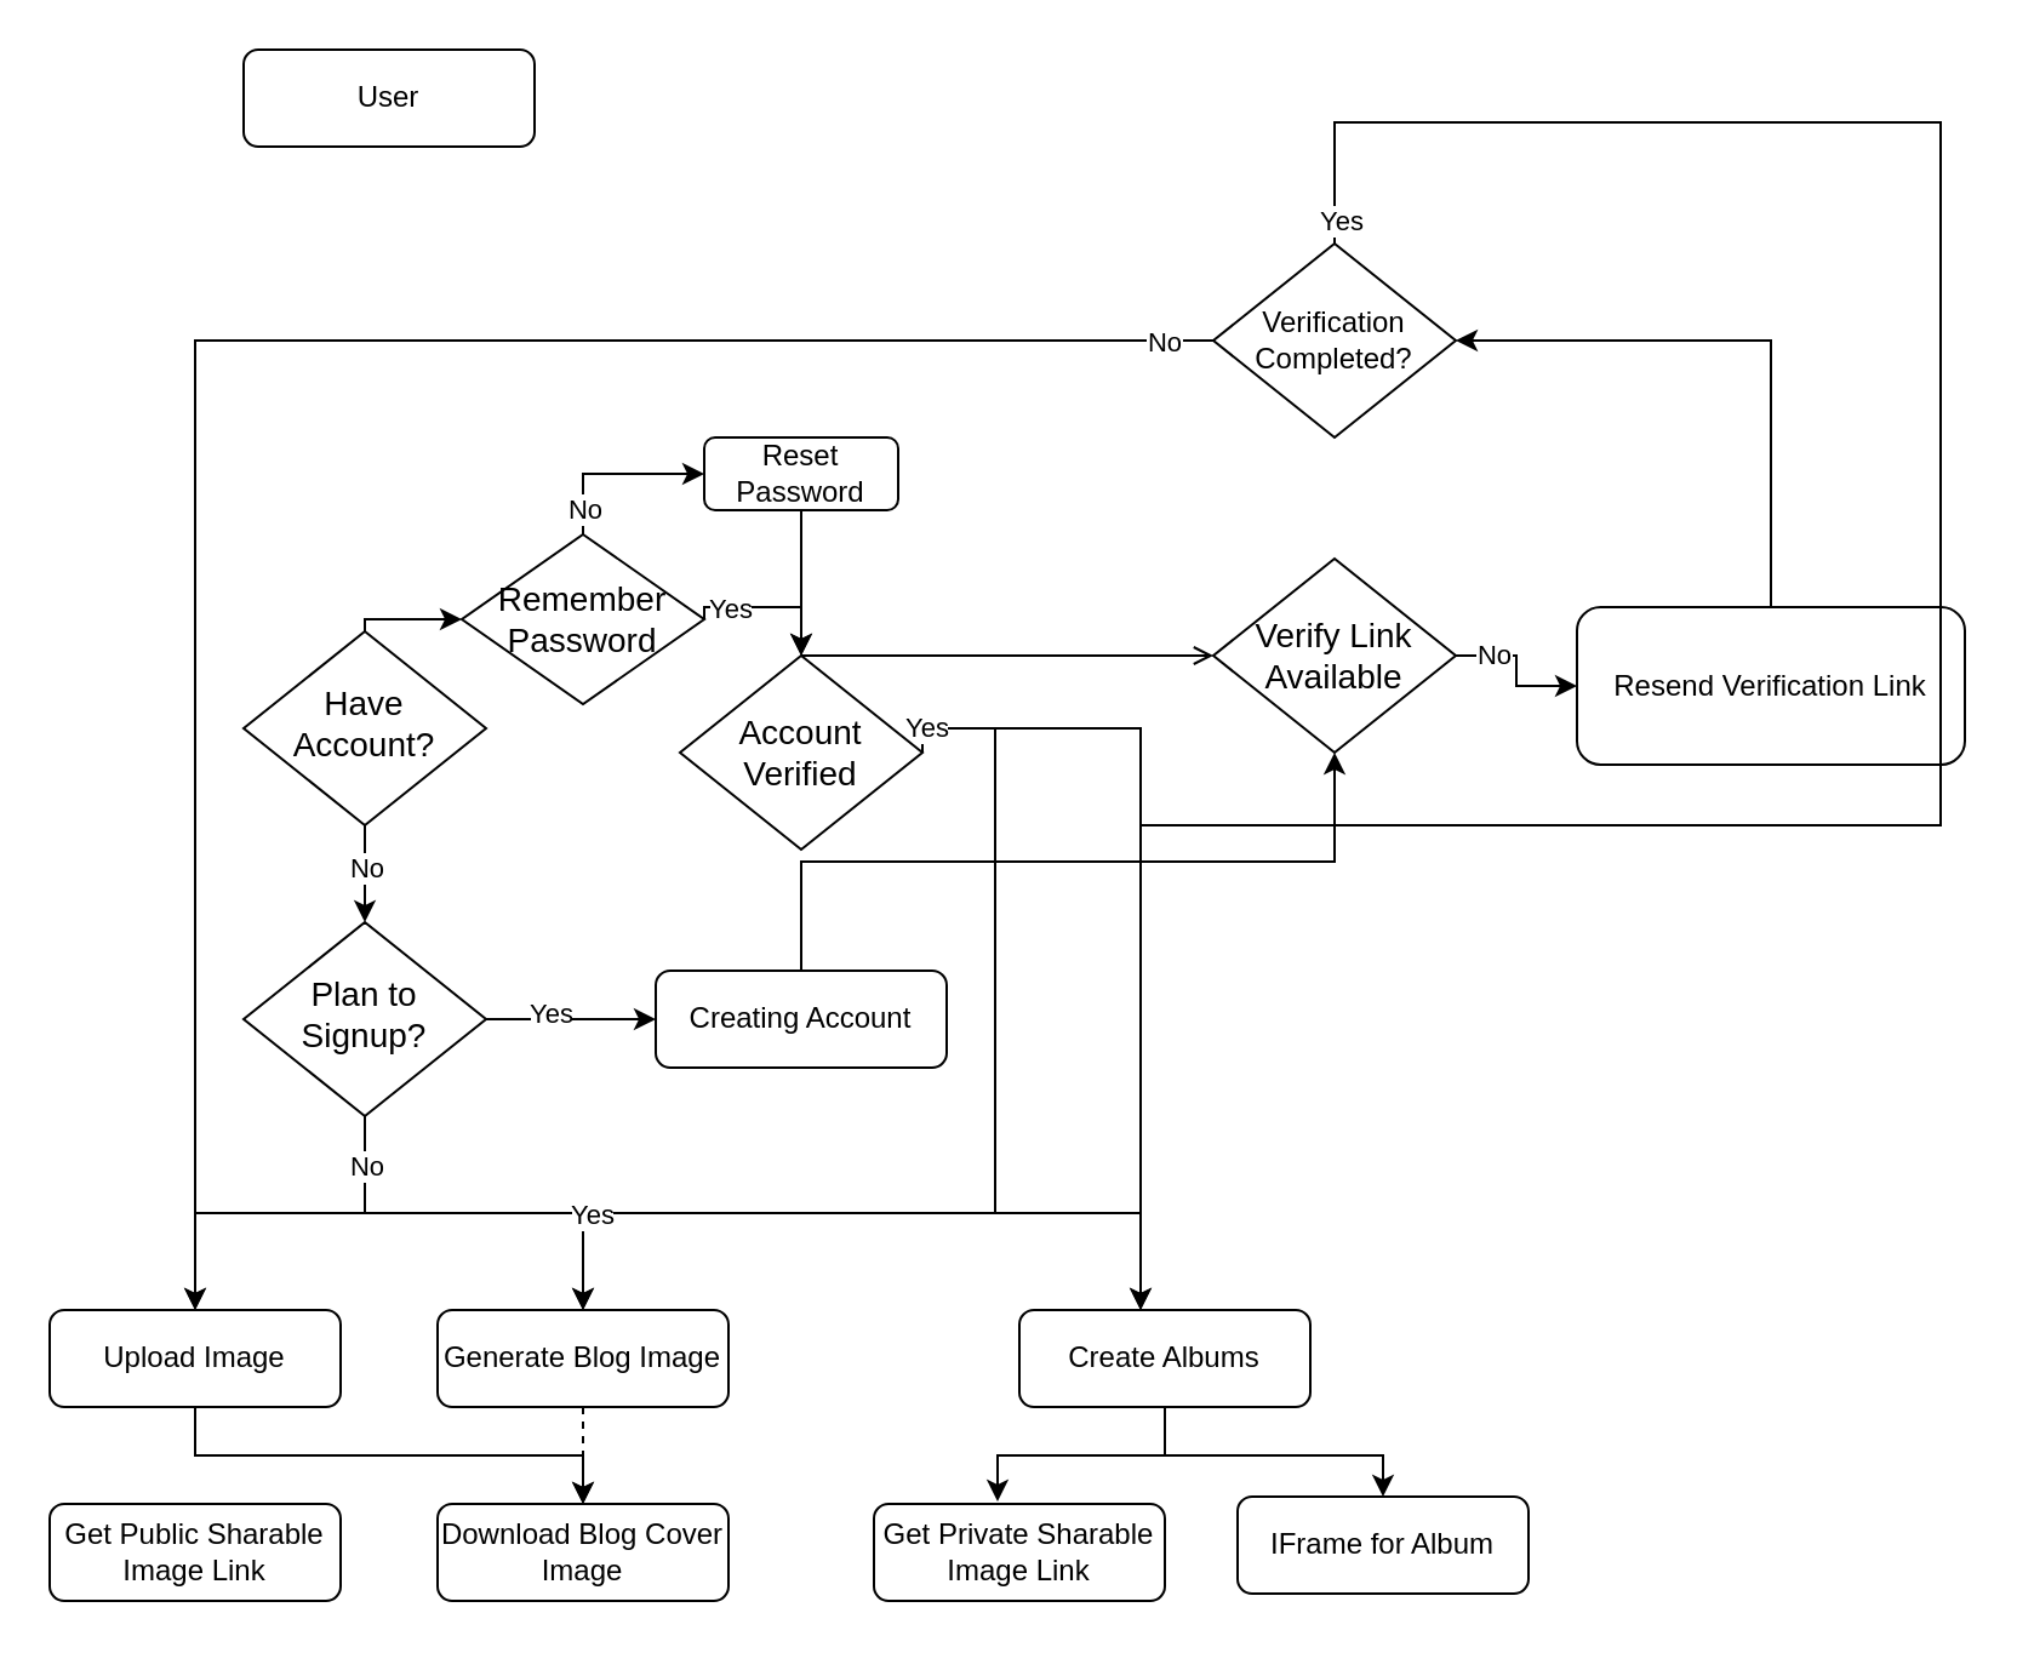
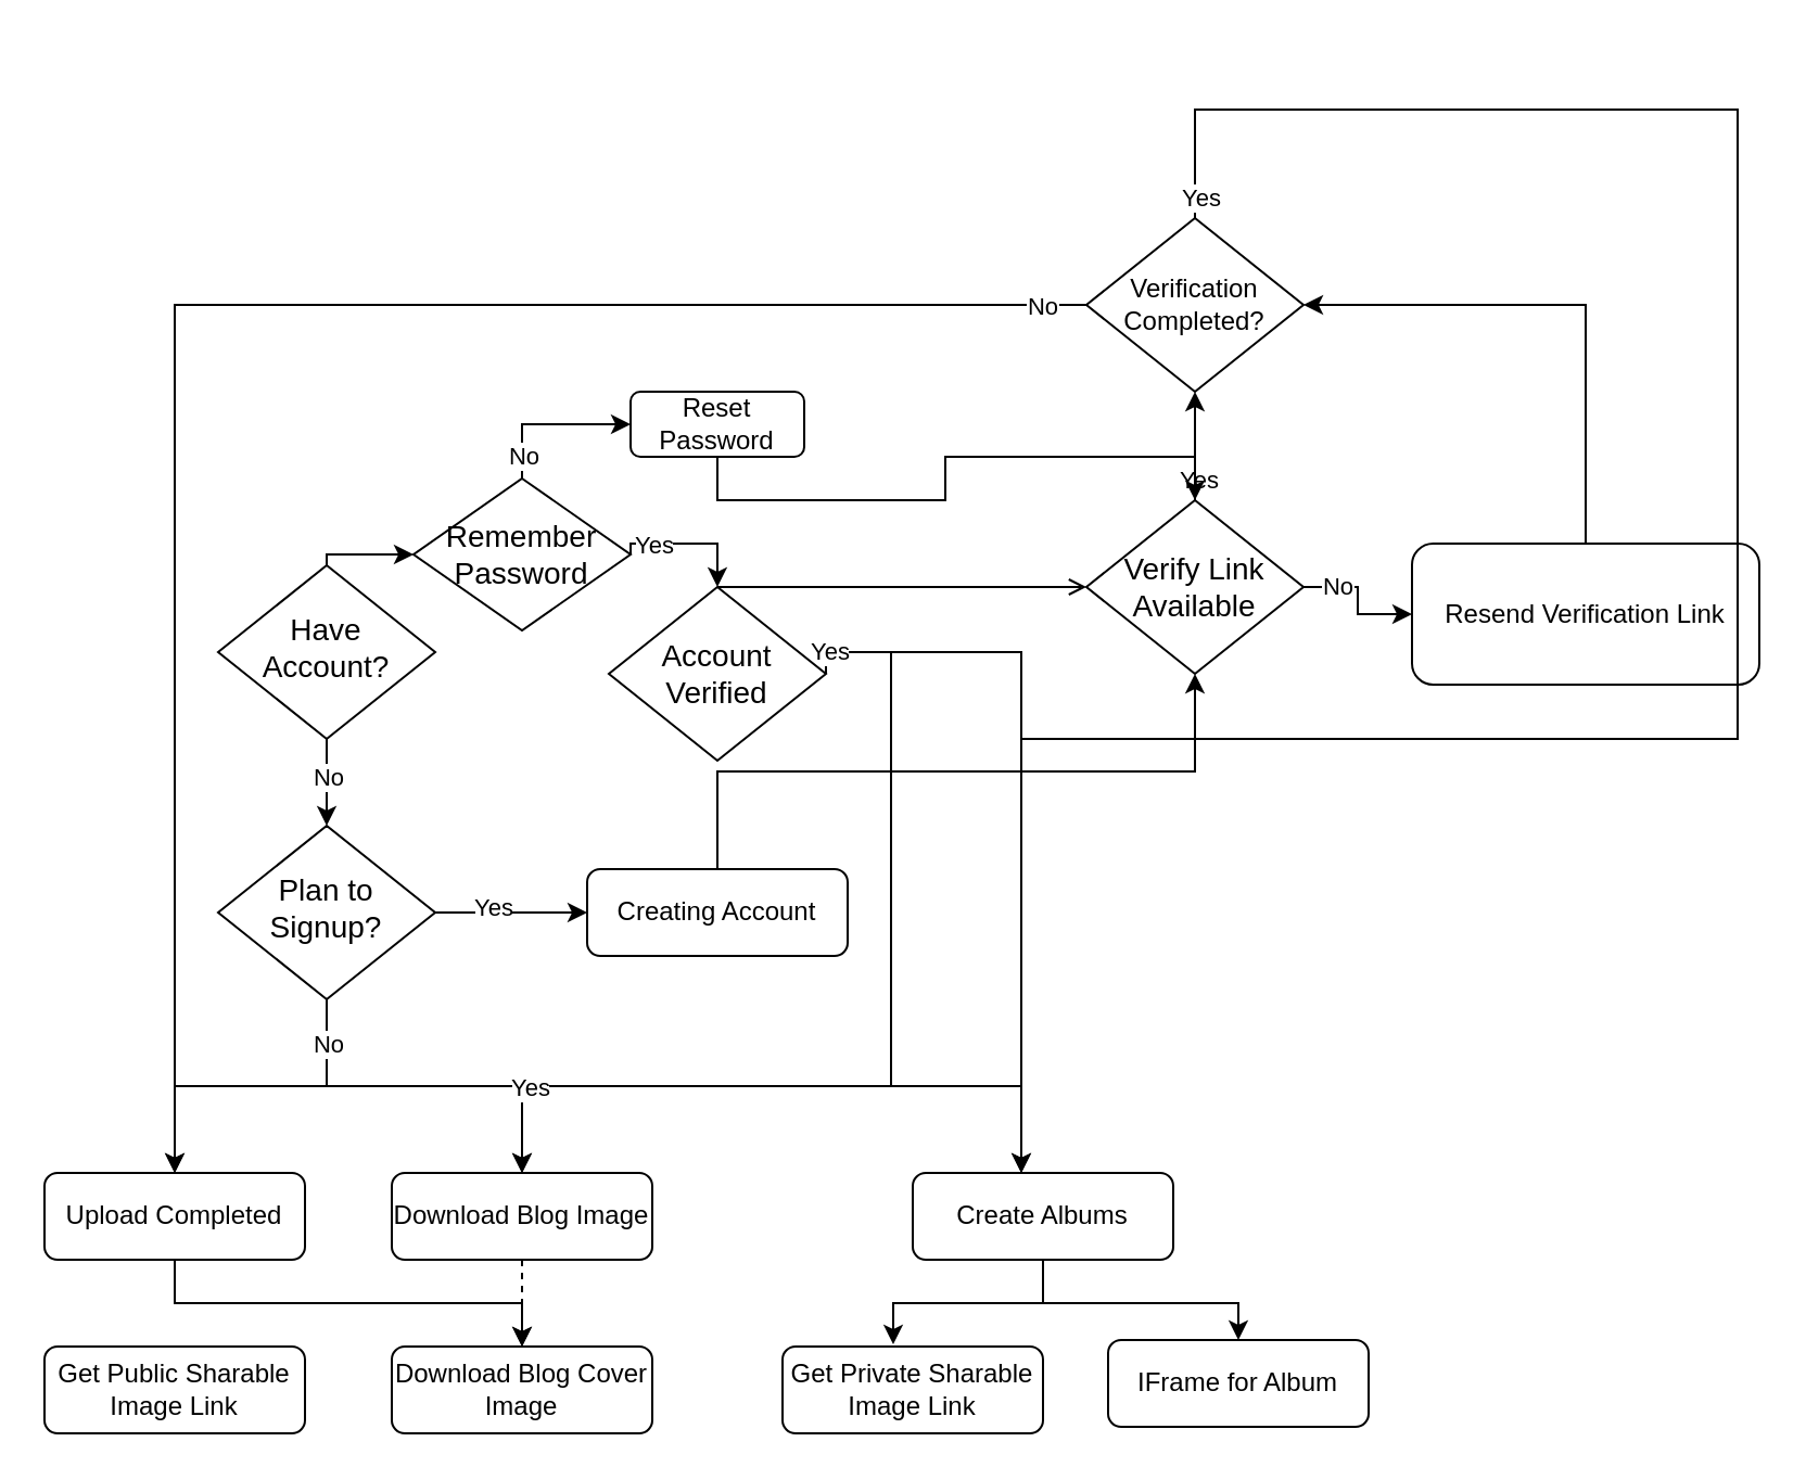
  <mxCell id="0" />
  <mxCell id="1" parent="0" />
- <mxCell id="2" value="User" style="rounded=1;whiteSpace=wrap;html=1;fontSize=12;glass=0;strokeWidth=1;shadow=0;" parent="1" vertex="1"><mxGeometry x="100" y="20" width="120" height="40" as="geometry" /></mxCell>
  <mxCell id="3" style="edgeStyle=orthogonalEdgeStyle;rounded=0;orthogonalLoop=1;jettySize=auto;html=1;exitX=0.5;exitY=1;exitDx=0;exitDy=0;entryX=0.5;entryY=0;entryDx=0;entryDy=0;" edge="1" parent="1" source="6" target="14"><mxGeometry relative="1" as="geometry" /></mxCell>
  <mxCell id="4" value="No" style="edgeLabel;html=1;align=center;verticalAlign=middle;resizable=0;points=[];" vertex="1" connectable="0" parent="3"><mxGeometry x="-0.15" relative="1" as="geometry"><mxPoint as="offset" /></mxGeometry></mxCell>
  <mxCell id="5" style="edgeStyle=orthogonalEdgeStyle;rounded=0;orthogonalLoop=1;jettySize=auto;html=1;exitX=0.5;exitY=0;exitDx=0;exitDy=0;entryX=0;entryY=0.5;entryDx=0;entryDy=0;" edge="1" parent="1" source="6" target="48"><mxGeometry relative="1" as="geometry"><Array as="points"><mxPoint x="150" y="255" /></Array></mxGeometry></mxCell>
  <mxCell id="6" value="&lt;font style=&quot;font-size: 14px&quot;&gt;Have Account?&lt;/font&gt;" style="rhombus;whiteSpace=wrap;html=1;shadow=0;fontFamily=Helvetica;fontSize=12;align=center;strokeWidth=1;spacing=6;spacingTop=-4;" parent="1" vertex="1"><mxGeometry x="100" y="260" width="100" height="80" as="geometry" /></mxCell>
  <mxCell id="7" style="edgeStyle=orthogonalEdgeStyle;rounded=0;orthogonalLoop=1;jettySize=auto;html=1;entryX=0.5;entryY=0;entryDx=0;entryDy=0;" edge="1" parent="1" source="43" target="16"><mxGeometry relative="1" as="geometry"><mxPoint x="80" y="500" as="targetPoint" /><mxPoint x="480" y="150" as="sourcePoint" /><Array as="points"><mxPoint x="80" y="140" /></Array></mxGeometry></mxCell>
  <mxCell id="8" value="No" style="edgeLabel;html=1;align=center;verticalAlign=middle;resizable=0;points=[];" vertex="1" connectable="0" parent="7"><mxGeometry x="-0.949" relative="1" as="geometry"><mxPoint as="offset" /></mxGeometry></mxCell>
  <mxCell id="9" style="edgeStyle=orthogonalEdgeStyle;rounded=0;orthogonalLoop=1;jettySize=auto;html=1;exitX=0.5;exitY=1;exitDx=0;exitDy=0;" edge="1" parent="1" source="14" target="20"><mxGeometry relative="1" as="geometry"><Array as="points"><mxPoint x="150" y="500" /><mxPoint x="240" y="500" /></Array></mxGeometry></mxCell>
  <mxCell id="10" style="edgeStyle=orthogonalEdgeStyle;rounded=0;orthogonalLoop=1;jettySize=auto;html=1;exitX=0.5;exitY=1;exitDx=0;exitDy=0;entryX=0.5;entryY=0;entryDx=0;entryDy=0;" edge="1" parent="1" source="14" target="16"><mxGeometry relative="1" as="geometry" /></mxCell>
  <mxCell id="11" value="No" style="edgeLabel;html=1;align=center;verticalAlign=middle;resizable=0;points=[];" vertex="1" connectable="0" parent="10"><mxGeometry x="-0.812" relative="1" as="geometry"><mxPoint y="6" as="offset" /></mxGeometry></mxCell>
  <mxCell id="12" style="edgeStyle=orthogonalEdgeStyle;rounded=0;orthogonalLoop=1;jettySize=auto;html=1;exitX=1;exitY=0.5;exitDx=0;exitDy=0;" edge="1" parent="1" source="14" target="18"><mxGeometry relative="1" as="geometry" /></mxCell>
  <mxCell id="13" value="Yes" style="edgeLabel;html=1;align=center;verticalAlign=middle;resizable=0;points=[];" vertex="1" connectable="0" parent="12"><mxGeometry x="-0.267" y="3" relative="1" as="geometry"><mxPoint as="offset" /></mxGeometry></mxCell>
  <mxCell id="14" value="&lt;span style=&quot;font-size: 14px&quot;&gt;Plan to Signup?&lt;/span&gt;" style="rhombus;whiteSpace=wrap;html=1;shadow=0;fontFamily=Helvetica;fontSize=12;align=center;strokeWidth=1;spacing=6;spacingTop=-4;" parent="1" vertex="1"><mxGeometry x="100" y="380" width="100" height="80" as="geometry" /></mxCell>
  <mxCell id="15" style="edgeStyle=orthogonalEdgeStyle;rounded=0;orthogonalLoop=1;jettySize=auto;html=1;exitX=0.5;exitY=1;exitDx=0;exitDy=0;" edge="1" parent="1" source="16" target="22"><mxGeometry relative="1" as="geometry" /></mxCell>
- <mxCell id="16" value="Upload Image" style="rounded=1;whiteSpace=wrap;html=1;fontSize=12;glass=0;strokeWidth=1;shadow=0;" parent="1" vertex="1"><mxGeometry x="20" y="540" width="120" height="40" as="geometry" /></mxCell>
+ <mxCell id="16" value="Upload Completed" style="rounded=1;whiteSpace=wrap;html=1;fontSize=12;glass=0;strokeWidth=1;shadow=0;" parent="1" vertex="1"><mxGeometry x="20" y="540" width="120" height="40" as="geometry" /></mxCell>
  <mxCell id="17" style="edgeStyle=orthogonalEdgeStyle;rounded=0;orthogonalLoop=1;jettySize=auto;html=1;exitX=0.5;exitY=0;exitDx=0;exitDy=0;" edge="1" parent="1" source="18" target="38"><mxGeometry relative="1" as="geometry" /></mxCell>
  <mxCell id="18" value="Creating Account" style="rounded=1;whiteSpace=wrap;html=1;fontSize=12;glass=0;strokeWidth=1;shadow=0;" parent="1" vertex="1"><mxGeometry x="270" y="400" width="120" height="40" as="geometry" /></mxCell>
  <mxCell id="19" style="edgeStyle=orthogonalEdgeStyle;rounded=0;orthogonalLoop=1;jettySize=auto;html=1;exitX=0.5;exitY=1;exitDx=0;exitDy=0;entryX=0.5;entryY=0;entryDx=0;entryDy=0;dashed=1;" edge="1" parent="1" source="20" target="22"><mxGeometry relative="1" as="geometry" /></mxCell>
- <mxCell id="20" value="Generate Blog Image" style="rounded=1;whiteSpace=wrap;html=1;fontSize=12;glass=0;strokeWidth=1;shadow=0;" vertex="1" parent="1"><mxGeometry x="180" y="540" width="120" height="40" as="geometry" /></mxCell>
+ <mxCell id="20" value="Download Blog Image" style="rounded=1;whiteSpace=wrap;html=1;fontSize=12;glass=0;strokeWidth=1;shadow=0;" vertex="1" parent="1"><mxGeometry x="180" y="540" width="120" height="40" as="geometry" /></mxCell>
  <mxCell id="21" value="Get Public Sharable Image Link" style="rounded=1;whiteSpace=wrap;html=1;fontSize=12;glass=0;strokeWidth=1;shadow=0;" vertex="1" parent="1"><mxGeometry x="20" y="620" width="120" height="40" as="geometry" /></mxCell>
  <mxCell id="22" value="Download Blog Cover Image" style="rounded=1;whiteSpace=wrap;html=1;fontSize=12;glass=0;strokeWidth=1;shadow=0;" vertex="1" parent="1"><mxGeometry x="180" y="620" width="120" height="40" as="geometry" /></mxCell>
  <mxCell id="23" style="edgeStyle=orthogonalEdgeStyle;rounded=0;orthogonalLoop=1;jettySize=auto;html=1;exitX=0.5;exitY=1;exitDx=0;exitDy=0;entryX=0.425;entryY=-0.025;entryDx=0;entryDy=0;entryPerimeter=0;" edge="1" parent="1" source="25" target="32"><mxGeometry relative="1" as="geometry" /></mxCell>
  <mxCell id="24" style="edgeStyle=orthogonalEdgeStyle;rounded=0;orthogonalLoop=1;jettySize=auto;html=1;exitX=0.5;exitY=1;exitDx=0;exitDy=0;entryX=0.5;entryY=0;entryDx=0;entryDy=0;" edge="1" parent="1" source="25" target="33"><mxGeometry relative="1" as="geometry"><Array as="points"><mxPoint x="560" y="600" /><mxPoint x="654" y="600" /></Array></mxGeometry></mxCell>
  <mxCell id="25" value="Create Albums" style="rounded=1;whiteSpace=wrap;html=1;fontSize=12;glass=0;strokeWidth=1;shadow=0;" vertex="1" parent="1"><mxGeometry x="420" y="540" width="120" height="40" as="geometry" /></mxCell>
  <mxCell id="26" style="edgeStyle=orthogonalEdgeStyle;rounded=0;orthogonalLoop=1;jettySize=auto;html=1;exitX=1;exitY=0.5;exitDx=0;exitDy=0;" edge="1" parent="1" source="31"><mxGeometry relative="1" as="geometry"><mxPoint x="470" y="540" as="targetPoint" /><Array as="points"><mxPoint x="470" y="300" /></Array></mxGeometry></mxCell>
  <mxCell id="27" value="Yes" style="edgeLabel;html=1;align=center;verticalAlign=middle;resizable=0;points=[];" vertex="1" connectable="0" parent="26"><mxGeometry x="-0.933" y="1" relative="1" as="geometry"><mxPoint as="offset" /></mxGeometry></mxCell>
  <mxCell id="28" style="edgeStyle=orthogonalEdgeStyle;rounded=0;orthogonalLoop=1;jettySize=auto;html=1;entryX=0.5;entryY=0;entryDx=0;entryDy=0;" edge="1" parent="1" target="20"><mxGeometry relative="1" as="geometry"><mxPoint x="240" y="500" as="targetPoint" /><mxPoint x="240" y="530" as="sourcePoint" /><Array as="points"><mxPoint x="240" y="500" /><mxPoint x="410" y="500" /><mxPoint x="410" y="300" /><mxPoint x="470" y="300" /><mxPoint x="470" y="500" /><mxPoint x="240" y="500" /></Array></mxGeometry></mxCell>
  <mxCell id="29" value="Yes" style="edgeLabel;html=1;align=center;verticalAlign=middle;resizable=0;points=[];" vertex="1" connectable="0" parent="28"><mxGeometry x="-0.93" y="2" relative="1" as="geometry"><mxPoint y="2" as="offset" /></mxGeometry></mxCell>
  <mxCell id="30" style="edgeStyle=orthogonalEdgeStyle;rounded=0;orthogonalLoop=1;jettySize=auto;html=1;exitX=0.5;exitY=0;exitDx=0;exitDy=0;endArrow=open;" edge="1" parent="1" source="31" target="38"><mxGeometry relative="1" as="geometry"><Array as="points"><mxPoint x="330" y="270" /></Array></mxGeometry></mxCell>
  <mxCell id="31" value="&lt;font style=&quot;font-size: 14px&quot;&gt;Account Verified&lt;/font&gt;" style="rhombus;whiteSpace=wrap;html=1;" vertex="1" parent="1"><mxGeometry x="280" y="270" width="100" height="80" as="geometry" /></mxCell>
  <mxCell id="32" value="Get Private Sharable Image Link" style="rounded=1;whiteSpace=wrap;html=1;fontSize=12;glass=0;strokeWidth=1;shadow=0;" vertex="1" parent="1"><mxGeometry x="360" y="620" width="120" height="40" as="geometry" /></mxCell>
  <mxCell id="33" value="IFrame for Album" style="rounded=1;whiteSpace=wrap;html=1;fontSize=12;glass=0;strokeWidth=1;shadow=0;" vertex="1" parent="1"><mxGeometry x="510" y="617" width="120" height="40" as="geometry" /></mxCell>
  <mxCell id="34" style="edgeStyle=orthogonalEdgeStyle;rounded=0;orthogonalLoop=1;jettySize=auto;html=1;exitX=1;exitY=0.5;exitDx=0;exitDy=0;entryX=0;entryY=0.5;entryDx=0;entryDy=0;" edge="1" parent="1" source="38" target="40"><mxGeometry relative="1" as="geometry" /></mxCell>
  <mxCell id="35" value="No" style="edgeLabel;html=1;align=center;verticalAlign=middle;resizable=0;points=[];" vertex="1" connectable="0" parent="34"><mxGeometry x="-0.52" y="1" relative="1" as="geometry"><mxPoint as="offset" /></mxGeometry></mxCell>
+ <mxCell id="36" style="edgeStyle=orthogonalEdgeStyle;rounded=0;orthogonalLoop=1;jettySize=auto;html=1;exitX=0.5;exitY=0;exitDx=0;exitDy=0;entryX=0.5;entryY=1;entryDx=0;entryDy=0;" edge="1" parent="1" source="38" target="43"><mxGeometry relative="1" as="geometry" /></mxCell>
+ <mxCell id="37" value="Yes" style="edgeLabel;html=1;align=center;verticalAlign=middle;resizable=0;points=[];" vertex="1" connectable="0" parent="36"><mxGeometry x="-0.6" y="-1" relative="1" as="geometry"><mxPoint as="offset" /></mxGeometry></mxCell>
  <mxCell id="38" value="&lt;font style=&quot;font-size: 14px&quot;&gt;Verify Link Available&lt;/font&gt;" style="rhombus;whiteSpace=wrap;html=1;" vertex="1" parent="1"><mxGeometry x="500" y="230" width="100" height="80" as="geometry" /></mxCell>
  <mxCell id="39" style="edgeStyle=orthogonalEdgeStyle;rounded=0;orthogonalLoop=1;jettySize=auto;html=1;exitX=0.5;exitY=0;exitDx=0;exitDy=0;entryX=1;entryY=0.5;entryDx=0;entryDy=0;" edge="1" parent="1" source="40" target="43"><mxGeometry relative="1" as="geometry"><mxPoint x="700" y="130" as="targetPoint" /></mxGeometry></mxCell>
  <mxCell id="40" value="Resend Verification Link" style="rounded=1;whiteSpace=wrap;html=1;fontSize=12;glass=0;strokeWidth=1;shadow=0;" vertex="1" parent="1"><mxGeometry x="650" y="250" width="160" height="65" as="geometry" /></mxCell>
  <mxCell id="41" style="edgeStyle=orthogonalEdgeStyle;rounded=0;orthogonalLoop=1;jettySize=auto;html=1;exitX=0.5;exitY=0;exitDx=0;exitDy=0;" edge="1" parent="1" source="43"><mxGeometry relative="1" as="geometry"><mxPoint x="470" y="540" as="targetPoint" /><Array as="points"><mxPoint x="550" y="50" /><mxPoint x="800" y="50" /><mxPoint x="800" y="340" /><mxPoint x="470" y="340" /></Array></mxGeometry></mxCell>
  <mxCell id="42" value="Yes" style="edgeLabel;html=1;align=center;verticalAlign=middle;resizable=0;points=[];" vertex="1" connectable="0" parent="41"><mxGeometry x="-0.982" y="-2" relative="1" as="geometry"><mxPoint as="offset" /></mxGeometry></mxCell>
  <mxCell id="43" value="Verification&lt;br&gt;Completed?" style="rhombus;whiteSpace=wrap;html=1;" vertex="1" parent="1"><mxGeometry x="500" y="100" width="100" height="80" as="geometry" /></mxCell>
  <mxCell id="44" style="edgeStyle=orthogonalEdgeStyle;rounded=0;orthogonalLoop=1;jettySize=auto;html=1;exitX=1;exitY=0.5;exitDx=0;exitDy=0;entryX=0.5;entryY=0;entryDx=0;entryDy=0;" edge="1" parent="1" source="48" target="31"><mxGeometry relative="1" as="geometry"><Array as="points"><mxPoint x="330" y="250" /></Array></mxGeometry></mxCell>
  <mxCell id="45" value="Yes" style="edgeLabel;html=1;align=center;verticalAlign=middle;resizable=0;points=[];" vertex="1" connectable="0" parent="44"><mxGeometry x="-0.8" y="4" relative="1" as="geometry"><mxPoint x="9" y="4" as="offset" /></mxGeometry></mxCell>
  <mxCell id="46" style="edgeStyle=orthogonalEdgeStyle;rounded=0;orthogonalLoop=1;jettySize=auto;html=1;exitX=0.5;exitY=0;exitDx=0;exitDy=0;entryX=0;entryY=0.5;entryDx=0;entryDy=0;" edge="1" parent="1" source="48" target="50"><mxGeometry relative="1" as="geometry"><Array as="points"><mxPoint x="240" y="195" /></Array></mxGeometry></mxCell>
  <mxCell id="47" value="No" style="edgeLabel;html=1;align=center;verticalAlign=middle;resizable=0;points=[];" vertex="1" connectable="0" parent="46"><mxGeometry x="-0.704" relative="1" as="geometry"><mxPoint as="offset" /></mxGeometry></mxCell>
  <mxCell id="48" value="&lt;font style=&quot;font-size: 14px&quot;&gt;Remember Password&lt;/font&gt;" style="rhombus;whiteSpace=wrap;html=1;" vertex="1" parent="1"><mxGeometry x="190" y="220" width="100" height="70" as="geometry" /></mxCell>
- <mxCell id="49" style="edgeStyle=orthogonalEdgeStyle;rounded=0;orthogonalLoop=1;jettySize=auto;html=1;exitX=0.5;exitY=1;exitDx=0;exitDy=0;entryX=0.5;entryY=0;entryDx=0;entryDy=0;" edge="1" parent="1" source="50" target="31"><mxGeometry relative="1" as="geometry" /></mxCell>
+ <mxCell id="49" style="edgeStyle=orthogonalEdgeStyle;rounded=0;orthogonalLoop=1;jettySize=auto;html=1;exitX=0.5;exitY=1;exitDx=0;exitDy=0;" edge="1" parent="1" source="50" target="38"><mxGeometry relative="1" as="geometry" /></mxCell>
  <mxCell id="50" value="Reset Password" style="rounded=1;whiteSpace=wrap;html=1;" vertex="1" parent="1"><mxGeometry x="290" y="180" width="80" height="30" as="geometry" /></mxCell>
